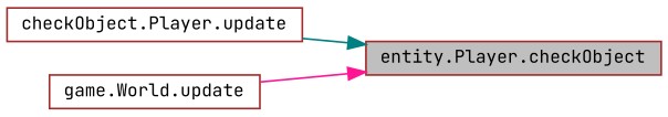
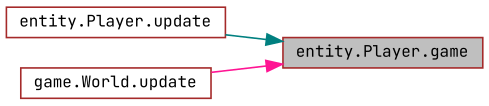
  digraph {
    fontname="JetBrains Mono"
    rankdir=RL
    node [color=brown fillcolor=white fontname="JetBrains Mono" fontsize=10 shape=record style=filled]
    edge [dir=back fontname="JetBrains Mono" fontsize=10 labelfontname=Helvetica labelfontsize=10 style=solid]
-   n1 [fillcolor=grey75 fontcolor=black height=0.2 label="entity.Player.checkObject" width=0.4]
-   n2 [height=0.2 label="checkObject.Player.update" width=0.4]
+   n1 [fillcolor=grey75 fontcolor=black height=0.2 label="entity.Player.game" width=0.4]
+   n2 [height=0.2 label="entity.Player.update" width=0.4]
    n3 [height=0.2 label="game.World.update" width=0.4]
    n1 -> n2 [color=teal]
    n1 -> n3 [color=deeppink]
  }
